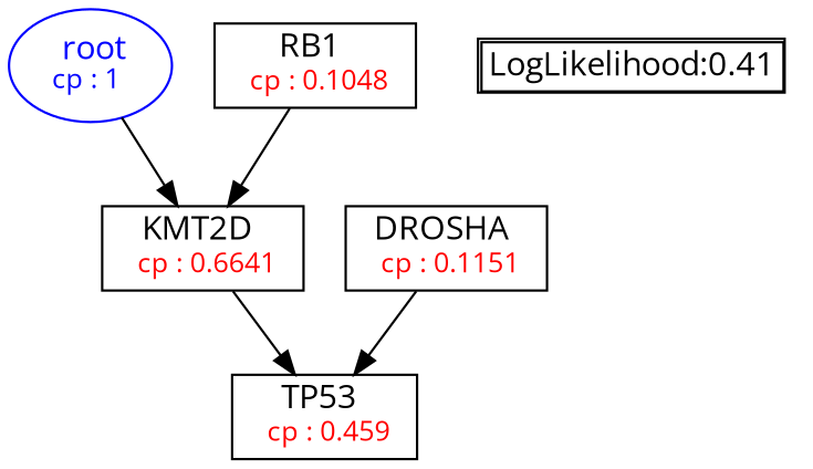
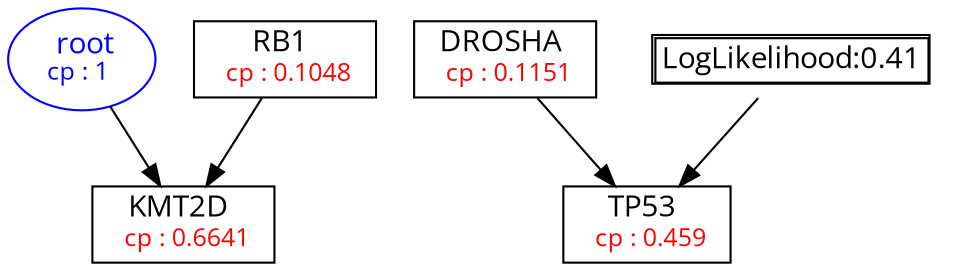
  digraph {
    fontname="Open Sans"
    fontsize=10
    node [fontname="Open Sans" shape=box]
    edge [fontname="Open Sans"]
    n1 [color=Blue label=<<font color='Blue'> root</font><br/><font color='Blue' POINT-SIZE='12'>cp : 1 </font>> shape=oval]
    n2 [label=<KMT2D <br/> <font color='Red' POINT-SIZE='12'> cp : 0.6641 </font>>]
    n3 [label=<TP53 <br/> <font color='Red' POINT-SIZE='12'> cp : 0.459 </font>>]
    n4 [label=<RB1 <br/> <font color='Red' POINT-SIZE='12'> cp : 0.1048 </font>>]
    n5 [label=<DROSHA <br/> <font color='Red' POINT-SIZE='12'> cp : 0.1151 </font>>]
    n6 [label=<<TABLE BORDER="1" CELLBORDER="1" CELLSPACING="0" >     <TR><TD ALIGN="LEFT">LogLikelihood:0.41</TD></TR>     </TABLE>> shape=plaintext]
    n1 -> n2
-   n2 -> n3
+   n6 -> n3
    n4 -> n2
    n5 -> n3
  }
